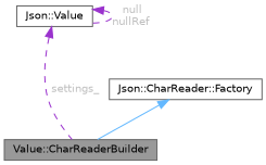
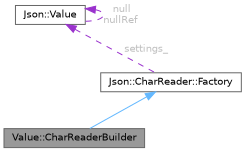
  digraph {
    node [color=gray40 fillcolor=white fontname=Helvetica fontsize=10 shape=box style=filled]
    edge [color=darkorchid3 dir=back fontname=Helvetica fontsize=10 labelfontname=Helvetica labelfontsize=10 style=dashed fontcolor=grey]
    n1 [fillcolor=grey60 fontcolor=black height=0.2 label="Value::CharReaderBuilder" width=0.4]
    n2 [height=0.2 label="Json::CharReader::Factory" width=0.4]
    n3 [height=0.2 label="Json::Value" width=0.4]
    n2 -> n1 [color=steelblue1 style=solid fontcolor=""]
-   n3 -> n1 [label=" settings_"]
+   n3 -> n2 [label=" settings_"]
    n3 -> n3 [label=" null\nnullRef"]
  }
